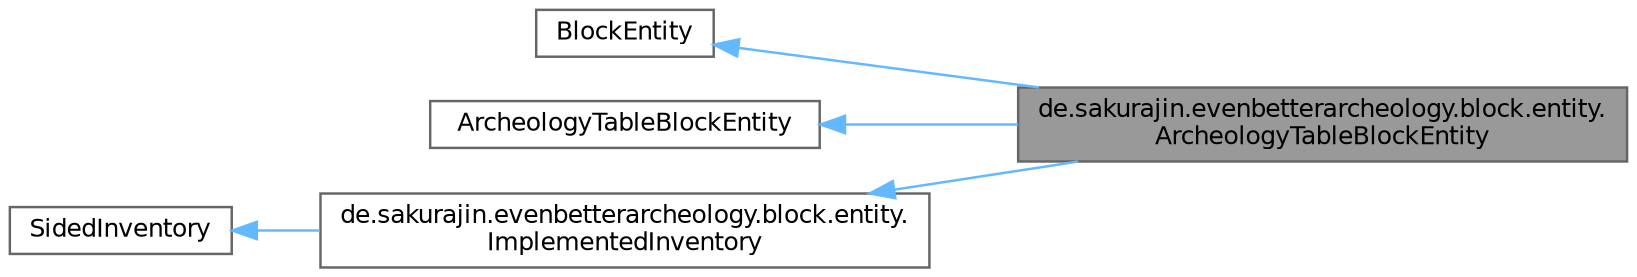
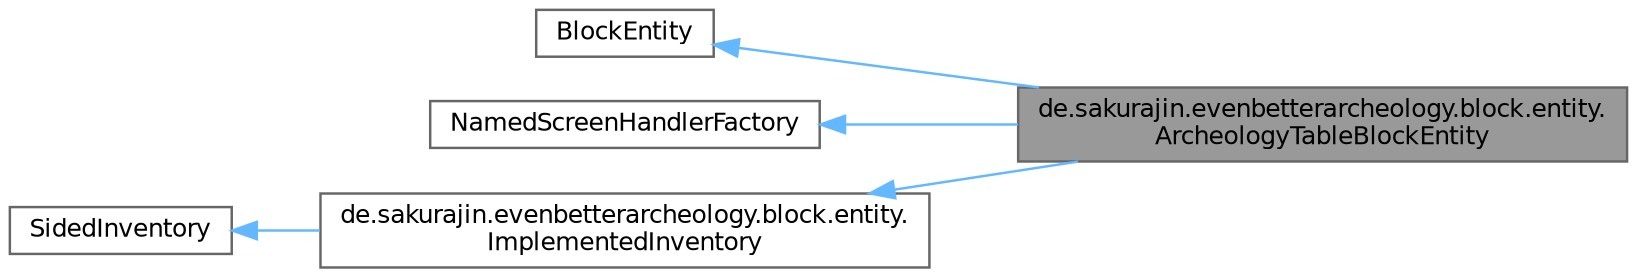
  digraph {
    rankdir=LR
    node [color=gray40 fillcolor=white fontname=Helvetica fontsize=10 shape=box style=filled]
    edge [color=steelblue1 dir=back fontname=Helvetica fontsize=10 labelfontname=Helvetica labelfontsize=10 style=solid]
    n1 [fillcolor=grey60 fontcolor=black height=0.2 label="de.sakurajin.evenbetterarcheology.block.entity.\lArcheologyTableBlockEntity" width=0.4]
    n2 [height=0.2 label=BlockEntity width=0.4]
-   n3 [height=0.2 label=ArcheologyTableBlockEntity width=0.4]
+   n3 [height=0.2 label=NamedScreenHandlerFactory width=0.4]
    n4 [height=0.2 label="de.sakurajin.evenbetterarcheology.block.entity.\lImplementedInventory" width=0.4]
    n5 [height=0.2 label=SidedInventory width=0.4]
    n2 -> n1
    n3 -> n1
    n4 -> n1
    n5 -> n4
  }
